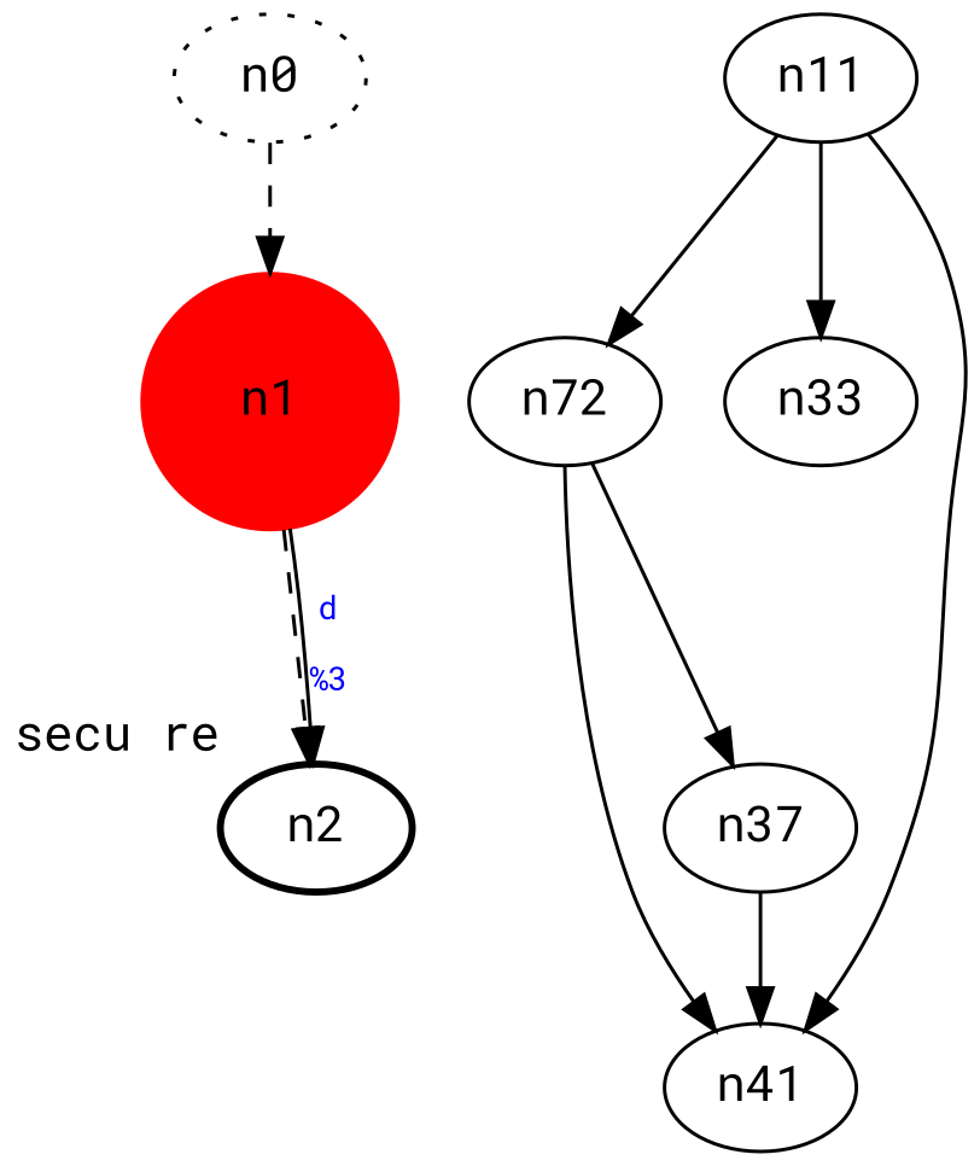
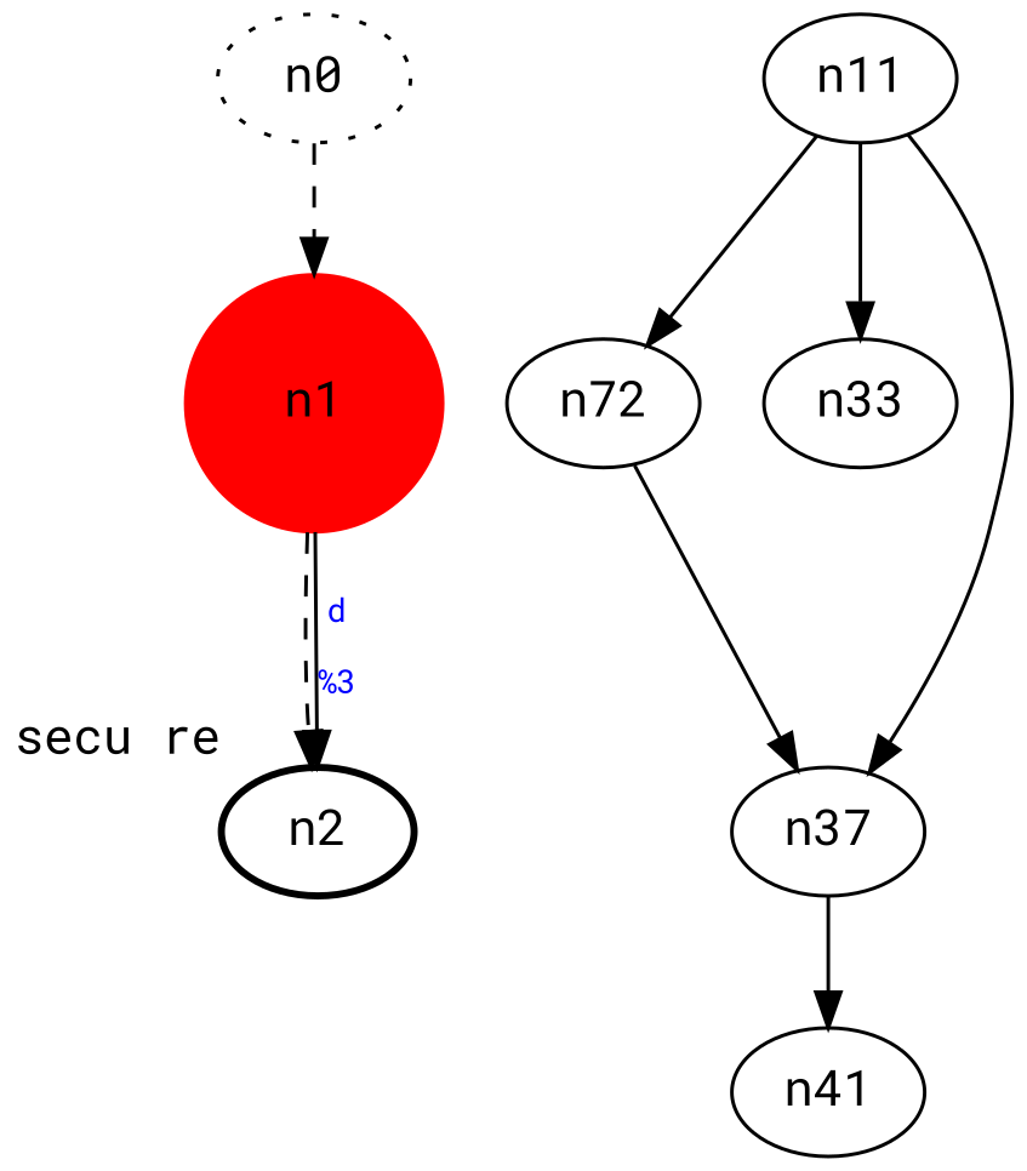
  digraph {
    fontname="Roboto Mono"
    "fo󠁃ntcolor"=blue
    rankdir=TB
    node [fontname="Roboto Mono"]
    edge [fontname="Roboto Mono"]
    n0 [fillcolor="#123456" style=dotted]
    n1 [color=red height=1 style=filled width=1]
    n2 [style=bold xlabel="secu re"]
    n22 [label=n72]
    n11
    "n3󠁃3"
    n44 [label=n41]
    n33 [label=n37]
    n0 -> n1 [style=dashed]
    n1 -> n2 [style=dashed]
    n1 -> n2 [fontcolor=blue fontsize=9 label="d\n\l\G"]
-   n22 -> n44
    n22 -> n33
    n11 -> n22
    n11 -> "n3󠁃3"
-   n11 -> n44
+   n11 -> n33
    n33 -> n44
  }
